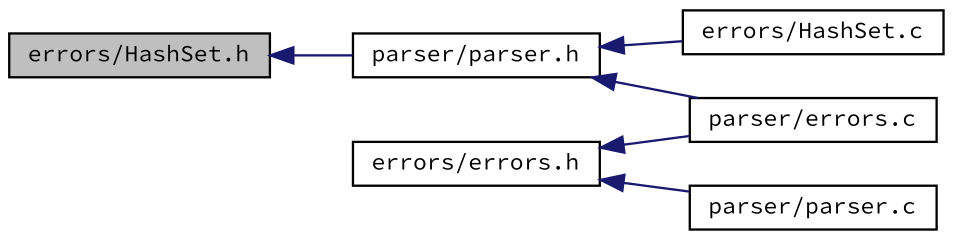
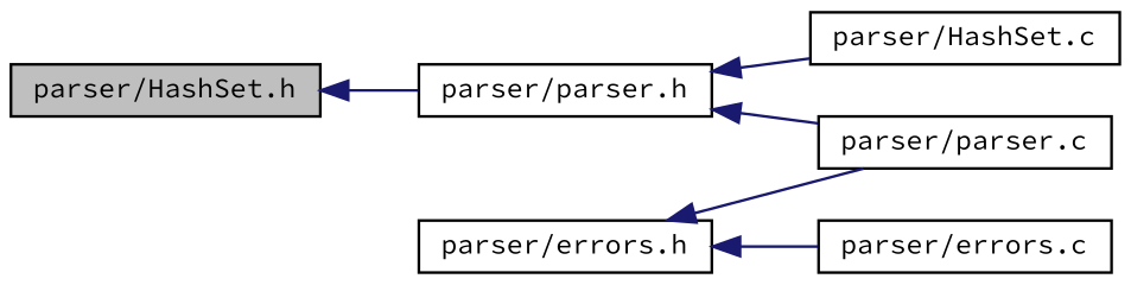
  digraph {
    fontname="Source Code Pro"
    rankdir=LR
    node [color=black fillcolor=white fontname="Source Code Pro" fontsize=10 shape=record style=filled]
    edge [color=midnightblue dir=back fontname="Source Code Pro" fontsize=10 labelfontname=Helvetica labelfontsize=10 style=solid]
-   n1 [fillcolor=grey75 fontcolor=black height=0.2 label="errors/HashSet.h" width=0.4]
+   n1 [fillcolor=grey75 fontcolor=black height=0.2 label="parser/HashSet.h" width=0.4]
    n2 [height=0.2 label="parser/parser.h" width=0.4]
-   n3 [height=0.2 label="errors/HashSet.c" width=0.4]
-   n4 [height=0.2 label="errors/errors.h" width=0.4]
+   n3 [height=0.2 label="parser/HashSet.c" width=0.4]
+   n4 [height=0.2 label="parser/errors.h" width=0.4]
    n5 [height=0.2 label="parser/errors.c" width=0.4]
    n6 [height=0.2 label="parser/parser.c" width=0.4]
    n1 -> n2
    n2 -> n3
-   n2 -> n5
+   n2 -> n6
    n4 -> n5
    n4 -> n6
  }
